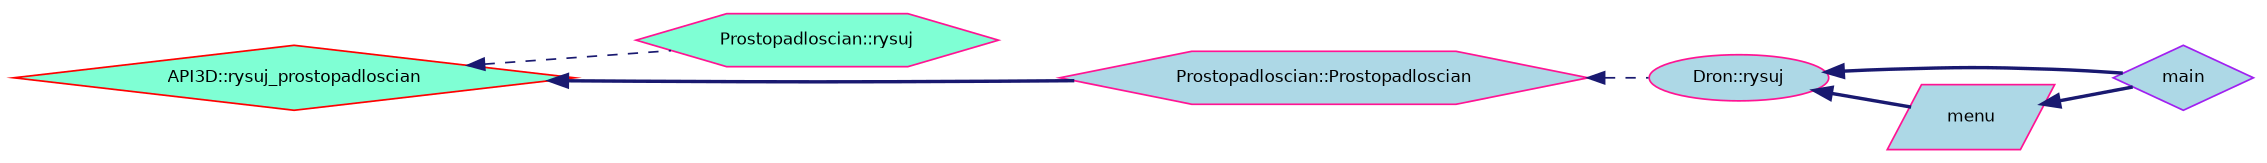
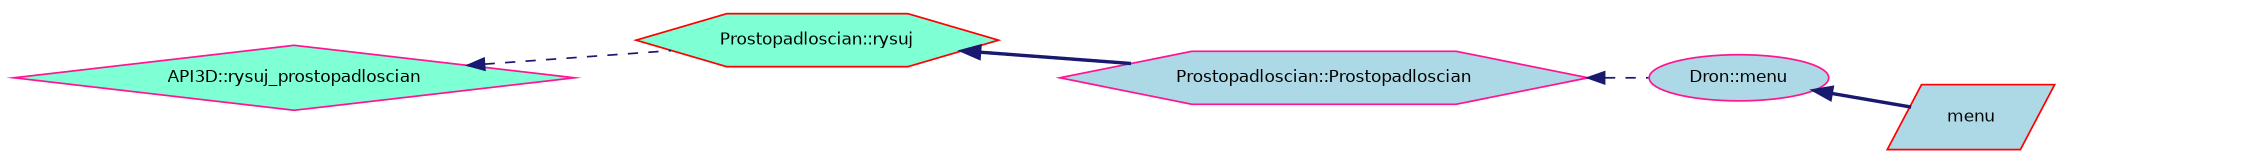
  digraph {
    rankdir=LR
    node [color=deeppink fillcolor=lightblue fontname=Helvetica fontsize=10 shape=diamond style=filled]
    edge [color=midnightblue dir=back fontname=Helvetica fontsize=10 labelfontname=Helvetica labelfontsize=10 style=bold]
-   n1 [color=red fillcolor=aquamarine fontcolor=black height=0.2 label="API3D::rysuj_prostopadloscian" width=0.4]
-   n2 [fillcolor=aquamarine height=0.2 label="Prostopadloscian::rysuj" shape=hexagon width=0.4]
+   n1 [fillcolor=aquamarine fontcolor=black height=0.2 label="API3D::rysuj_prostopadloscian" width=0.4]
+   n2 [color=red fillcolor=aquamarine height=0.2 label="Prostopadloscian::rysuj" shape=hexagon width=0.4]
    n3 [height=0.2 label="Prostopadloscian::Prostopadloscian" shape=hexagon width=0.4]
-   n4 [height=0.2 label="Dron::rysuj" shape=ellipse width=0.4]
-   n5 [color=purple height=0.2 label=main width=0.4]
-   n6 [height=0.2 label=menu shape=parallelogram width=0.4]
+   n4 [height=0.2 label="Dron::menu" shape=ellipse width=0.4]
+   n6 [color=red height=0.2 label=menu shape=parallelogram width=0.4]
    n1 -> n2 [style=dashed]
-   n1 -> n3
+   n2 -> n3
    n3 -> n4 [style=dashed]
-   n4 -> n5
    n4 -> n6
-   n6 -> n5
  }
